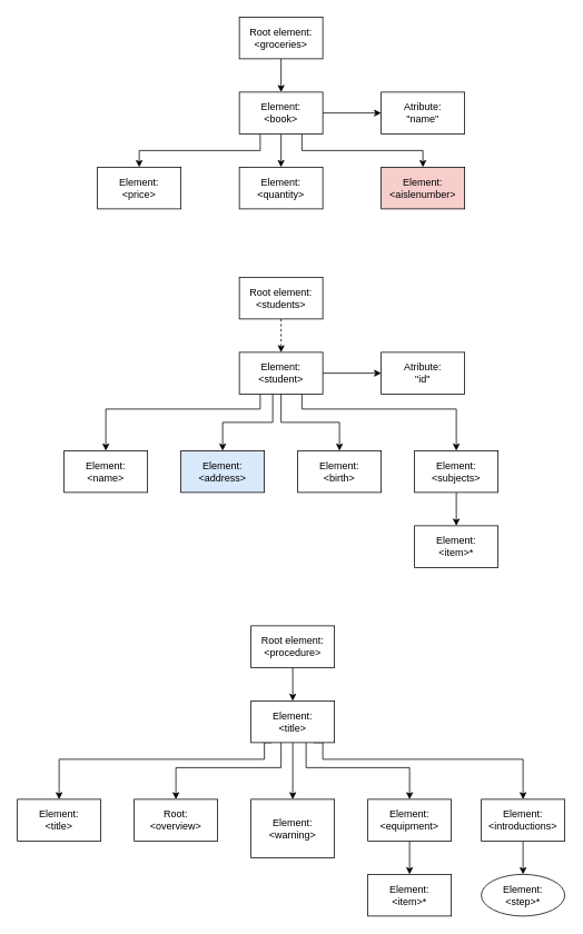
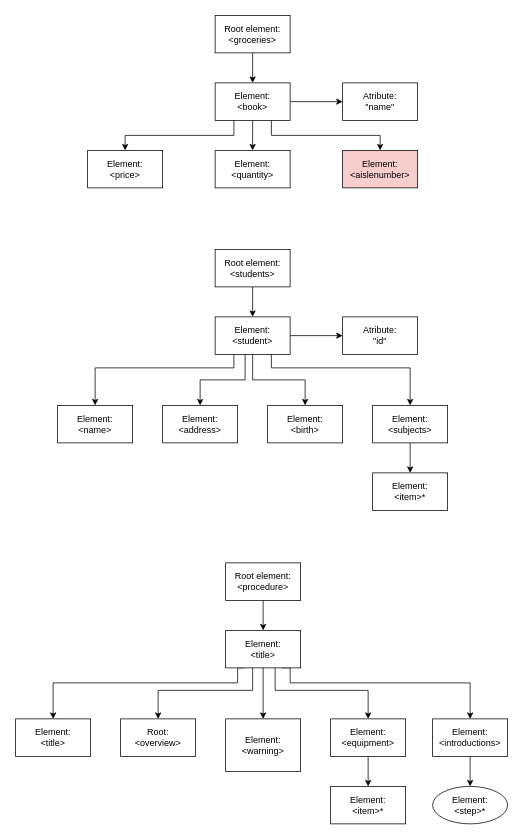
  <mxCell id="0" />
  <mxCell id="1" parent="0" />
  <mxCell id="2" style="edgeStyle=orthogonalEdgeStyle;rounded=0;orthogonalLoop=1;jettySize=auto;html=1;entryX=0.5;entryY=0;entryDx=0;entryDy=0;" edge="1" parent="1" source="3" target="8"><mxGeometry relative="1" as="geometry" /></mxCell>
  <mxCell id="3" value="Root element:&lt;br&gt;&amp;lt;groceries&amp;gt;" style="rounded=0;whiteSpace=wrap;html=1;" vertex="1" parent="1"><mxGeometry x="286" y="20" width="100" height="50" as="geometry" /></mxCell>
  <mxCell id="4" style="edgeStyle=orthogonalEdgeStyle;rounded=0;orthogonalLoop=1;jettySize=auto;html=1;entryX=0;entryY=0.5;entryDx=0;entryDy=0;" edge="1" parent="1" source="8" target="9"><mxGeometry relative="1" as="geometry" /></mxCell>
  <mxCell id="5" style="edgeStyle=orthogonalEdgeStyle;rounded=0;orthogonalLoop=1;jettySize=auto;html=1;entryX=0.5;entryY=0;entryDx=0;entryDy=0;" edge="1" parent="1" source="8" target="10"><mxGeometry relative="1" as="geometry" /></mxCell>
  <mxCell id="6" style="edgeStyle=orthogonalEdgeStyle;rounded=0;orthogonalLoop=1;jettySize=auto;html=1;exitX=0.25;exitY=1;exitDx=0;exitDy=0;entryX=0.5;entryY=0;entryDx=0;entryDy=0;" edge="1" parent="1" source="8" target="12"><mxGeometry relative="1" as="geometry" /></mxCell>
  <mxCell id="7" style="edgeStyle=orthogonalEdgeStyle;rounded=0;orthogonalLoop=1;jettySize=auto;html=1;exitX=0.75;exitY=1;exitDx=0;exitDy=0;entryX=0.5;entryY=0;entryDx=0;entryDy=0;" edge="1" parent="1" source="8" target="11"><mxGeometry relative="1" as="geometry" /></mxCell>
  <mxCell id="8" value="Element:&lt;br&gt;&amp;lt;book&amp;gt;" style="rounded=0;whiteSpace=wrap;html=1;" vertex="1" parent="1"><mxGeometry x="286" y="110" width="100" height="50" as="geometry" /></mxCell>
  <mxCell id="9" value="Atribute:&lt;br&gt;&quot;name&quot;" style="rounded=0;whiteSpace=wrap;html=1;" vertex="1" parent="1"><mxGeometry x="456" y="110" width="100" height="50" as="geometry" /></mxCell>
  <mxCell id="10" value="Element:&lt;br&gt;&amp;lt;quantity&amp;gt;" style="rounded=0;whiteSpace=wrap;html=1;" vertex="1" parent="1"><mxGeometry x="286" y="200" width="100" height="50" as="geometry" /></mxCell>
  <mxCell id="11" value="Element:&lt;br&gt;&amp;lt;aislenumber&amp;gt;" style="rounded=0;whiteSpace=wrap;html=1;fillColor=#f8cecc;" vertex="1" parent="1"><mxGeometry x="456" y="200" width="100" height="50" as="geometry" /></mxCell>
  <mxCell id="12" value="Element:&lt;br&gt;&amp;lt;price&amp;gt;" style="rounded=0;whiteSpace=wrap;html=1;" vertex="1" parent="1"><mxGeometry x="116" y="200" width="100" height="50" as="geometry" /></mxCell>
- <mxCell id="13" style="edgeStyle=orthogonalEdgeStyle;rounded=0;orthogonalLoop=1;jettySize=auto;html=1;entryX=0.5;entryY=0;entryDx=0;entryDy=0;dashed=1;" edge="1" parent="1" source="14" target="20"><mxGeometry relative="1" as="geometry" /></mxCell>
+ <mxCell id="13" style="edgeStyle=orthogonalEdgeStyle;rounded=0;orthogonalLoop=1;jettySize=auto;html=1;entryX=0.5;entryY=0;entryDx=0;entryDy=0;" edge="1" parent="1" source="14" target="20"><mxGeometry relative="1" as="geometry" /></mxCell>
  <mxCell id="14" value="Root element:&lt;br&gt;&amp;lt;students&amp;gt;" style="rounded=0;whiteSpace=wrap;html=1;" vertex="1" parent="1"><mxGeometry x="286" y="332" width="100" height="50" as="geometry" /></mxCell>
  <mxCell id="15" style="edgeStyle=orthogonalEdgeStyle;rounded=0;orthogonalLoop=1;jettySize=auto;html=1;entryX=0;entryY=0.5;entryDx=0;entryDy=0;" edge="1" parent="1" source="20" target="21"><mxGeometry relative="1" as="geometry" /></mxCell>
  <mxCell id="16" style="edgeStyle=orthogonalEdgeStyle;rounded=0;orthogonalLoop=1;jettySize=auto;html=1;exitX=0.25;exitY=1;exitDx=0;exitDy=0;entryX=0.5;entryY=0;entryDx=0;entryDy=0;" edge="1" parent="1" source="20" target="24"><mxGeometry relative="1" as="geometry"><Array as="points"><mxPoint x="311" y="490" /><mxPoint x="126" y="490" /></Array></mxGeometry></mxCell>
  <mxCell id="17" style="edgeStyle=orthogonalEdgeStyle;rounded=0;orthogonalLoop=1;jettySize=auto;html=1;entryX=0.5;entryY=0;entryDx=0;entryDy=0;" edge="1" parent="1" source="20" target="22"><mxGeometry relative="1" as="geometry"><Array as="points"><mxPoint x="326" y="506" /><mxPoint x="266" y="506" /></Array></mxGeometry></mxCell>
  <mxCell id="18" style="edgeStyle=orthogonalEdgeStyle;rounded=0;orthogonalLoop=1;jettySize=auto;html=1;entryX=0.5;entryY=0;entryDx=0;entryDy=0;" edge="1" parent="1" source="20" target="23"><mxGeometry relative="1" as="geometry" /></mxCell>
  <mxCell id="19" style="edgeStyle=orthogonalEdgeStyle;rounded=0;orthogonalLoop=1;jettySize=auto;html=1;exitX=0.75;exitY=1;exitDx=0;exitDy=0;entryX=0.5;entryY=0;entryDx=0;entryDy=0;" edge="1" parent="1" source="20" target="26"><mxGeometry relative="1" as="geometry"><Array as="points"><mxPoint x="361" y="490" /><mxPoint x="546" y="490" /></Array></mxGeometry></mxCell>
  <mxCell id="20" value="Element:&lt;br&gt;&amp;lt;student&amp;gt;" style="rounded=0;whiteSpace=wrap;html=1;" vertex="1" parent="1"><mxGeometry x="286" y="422" width="100" height="50" as="geometry" /></mxCell>
  <mxCell id="21" value="Atribute:&lt;br&gt;&quot;id&quot;" style="rounded=0;whiteSpace=wrap;html=1;" vertex="1" parent="1"><mxGeometry x="456" y="422" width="100" height="50" as="geometry" /></mxCell>
- <mxCell id="22" value="Element:&lt;br&gt;&amp;lt;address&amp;gt;" style="rounded=0;whiteSpace=wrap;html=1;fillColor=#dae8fc;" vertex="1" parent="1"><mxGeometry x="216" y="540" width="100" height="50" as="geometry" /></mxCell>
+ <mxCell id="22" value="Element:&lt;br&gt;&amp;lt;address&amp;gt;" style="rounded=0;whiteSpace=wrap;html=1;" vertex="1" parent="1"><mxGeometry x="216" y="540" width="100" height="50" as="geometry" /></mxCell>
  <mxCell id="23" value="Element:&lt;br&gt;&amp;lt;birth&amp;gt;" style="rounded=0;whiteSpace=wrap;html=1;" vertex="1" parent="1"><mxGeometry x="356" y="540" width="100" height="50" as="geometry" /></mxCell>
  <mxCell id="24" value="Element:&lt;br&gt;&amp;lt;name&amp;gt;" style="rounded=0;whiteSpace=wrap;html=1;" vertex="1" parent="1"><mxGeometry x="76" y="540" width="100" height="50" as="geometry" /></mxCell>
  <mxCell id="25" style="edgeStyle=orthogonalEdgeStyle;rounded=0;orthogonalLoop=1;jettySize=auto;html=1;entryX=0.5;entryY=0;entryDx=0;entryDy=0;" edge="1" parent="1" source="26" target="27"><mxGeometry relative="1" as="geometry" /></mxCell>
  <mxCell id="26" value="Element:&lt;br&gt;&amp;lt;subjects&amp;gt;" style="rounded=0;whiteSpace=wrap;html=1;" vertex="1" parent="1"><mxGeometry x="496" y="540" width="100" height="50" as="geometry" /></mxCell>
  <mxCell id="27" value="Element:&lt;br&gt;&amp;lt;item&amp;gt;*" style="rounded=0;whiteSpace=wrap;html=1;" vertex="1" parent="1"><mxGeometry x="496" y="630" width="100" height="50" as="geometry" /></mxCell>
  <mxCell id="28" style="edgeStyle=orthogonalEdgeStyle;rounded=0;orthogonalLoop=1;jettySize=auto;html=1;entryX=0.5;entryY=0;entryDx=0;entryDy=0;" edge="1" parent="1" source="29" target="35"><mxGeometry relative="1" as="geometry" /></mxCell>
  <mxCell id="29" value="Root element:&lt;br&gt;&amp;lt;procedure&amp;gt;" style="rounded=0;whiteSpace=wrap;html=1;" vertex="1" parent="1"><mxGeometry x="300" y="750" width="100" height="50" as="geometry" /></mxCell>
  <mxCell id="30" style="edgeStyle=orthogonalEdgeStyle;rounded=0;orthogonalLoop=1;jettySize=auto;html=1;entryX=0.5;entryY=0;entryDx=0;entryDy=0;" edge="1" parent="1" source="35" target="37"><mxGeometry relative="1" as="geometry" /></mxCell>
  <mxCell id="31" style="edgeStyle=orthogonalEdgeStyle;rounded=0;orthogonalLoop=1;jettySize=auto;html=1;entryX=0.5;entryY=0;entryDx=0;entryDy=0;" edge="1" parent="1" source="35" target="36"><mxGeometry relative="1" as="geometry"><Array as="points"><mxPoint x="336" y="920" /><mxPoint x="210" y="920" /></Array></mxGeometry></mxCell>
  <mxCell id="32" style="edgeStyle=orthogonalEdgeStyle;rounded=0;orthogonalLoop=1;jettySize=auto;html=1;entryX=0.5;entryY=0;entryDx=0;entryDy=0;" edge="1" parent="1" source="35" target="40"><mxGeometry relative="1" as="geometry"><Array as="points"><mxPoint x="366" y="920" /><mxPoint x="490" y="920" /></Array></mxGeometry></mxCell>
  <mxCell id="33" style="edgeStyle=orthogonalEdgeStyle;rounded=0;orthogonalLoop=1;jettySize=auto;html=1;exitX=0.75;exitY=1;exitDx=0;exitDy=0;entryX=0.5;entryY=0;entryDx=0;entryDy=0;" edge="1" parent="1" source="35" target="43"><mxGeometry relative="1" as="geometry"><Array as="points"><mxPoint x="386" y="890" /><mxPoint x="386" y="910" /><mxPoint x="626" y="910" /></Array></mxGeometry></mxCell>
  <mxCell id="34" style="edgeStyle=orthogonalEdgeStyle;rounded=0;orthogonalLoop=1;jettySize=auto;html=1;exitX=0.25;exitY=1;exitDx=0;exitDy=0;entryX=0.5;entryY=0;entryDx=0;entryDy=0;" edge="1" parent="1" source="35" target="38"><mxGeometry relative="1" as="geometry"><Array as="points"><mxPoint x="316" y="890" /><mxPoint x="316" y="910" /><mxPoint x="70" y="910" /></Array></mxGeometry></mxCell>
  <mxCell id="35" value="Element:&lt;br&gt;&amp;lt;title&amp;gt;" style="rounded=0;whiteSpace=wrap;html=1;" vertex="1" parent="1"><mxGeometry x="300" y="840" width="100" height="50" as="geometry" /></mxCell>
  <mxCell id="36" value="Root:&lt;br&gt;&amp;lt;overview&amp;gt;" style="rounded=0;whiteSpace=wrap;html=1;" vertex="1" parent="1"><mxGeometry x="160" y="958" width="100" height="50" as="geometry" /></mxCell>
  <mxCell id="37" value="Element:&lt;br&gt;&amp;lt;warning&amp;gt;" style="rounded=0;whiteSpace=wrap;html=1;" vertex="1" parent="1"><mxGeometry x="300" y="958" width="100" height="70" as="geometry" /></mxCell>
  <mxCell id="38" value="Element:&lt;br&gt;&amp;lt;title&amp;gt;" style="rounded=0;whiteSpace=wrap;html=1;" vertex="1" parent="1"><mxGeometry x="20" y="958" width="100" height="50" as="geometry" /></mxCell>
  <mxCell id="39" style="edgeStyle=orthogonalEdgeStyle;rounded=0;orthogonalLoop=1;jettySize=auto;html=1;entryX=0.5;entryY=0;entryDx=0;entryDy=0;" edge="1" parent="1" source="40" target="41"><mxGeometry relative="1" as="geometry" /></mxCell>
  <mxCell id="40" value="Element:&lt;br&gt;&amp;lt;equipment&amp;gt;" style="rounded=0;whiteSpace=wrap;html=1;" vertex="1" parent="1"><mxGeometry x="440" y="958" width="100" height="50" as="geometry" /></mxCell>
  <mxCell id="41" value="Element:&lt;br&gt;&amp;lt;item&amp;gt;*" style="rounded=0;whiteSpace=wrap;html=1;" vertex="1" parent="1"><mxGeometry x="440" y="1048" width="100" height="50" as="geometry" /></mxCell>
  <mxCell id="42" style="edgeStyle=orthogonalEdgeStyle;rounded=0;orthogonalLoop=1;jettySize=auto;html=1;entryX=0.5;entryY=0;entryDx=0;entryDy=0;" edge="1" parent="1" source="43" target="44"><mxGeometry relative="1" as="geometry" /></mxCell>
  <mxCell id="43" value="Element:&lt;br&gt;&amp;lt;introductions&amp;gt;" style="rounded=0;whiteSpace=wrap;html=1;" vertex="1" parent="1"><mxGeometry x="576" y="958" width="100" height="50" as="geometry" /></mxCell>
  <mxCell id="44" value="Element:&lt;br&gt;&amp;lt;step&amp;gt;*" style="ellipse;whiteSpace=wrap;html=1;" vertex="1" parent="1"><mxGeometry x="576" y="1048" width="100" height="50" as="geometry" /></mxCell>
